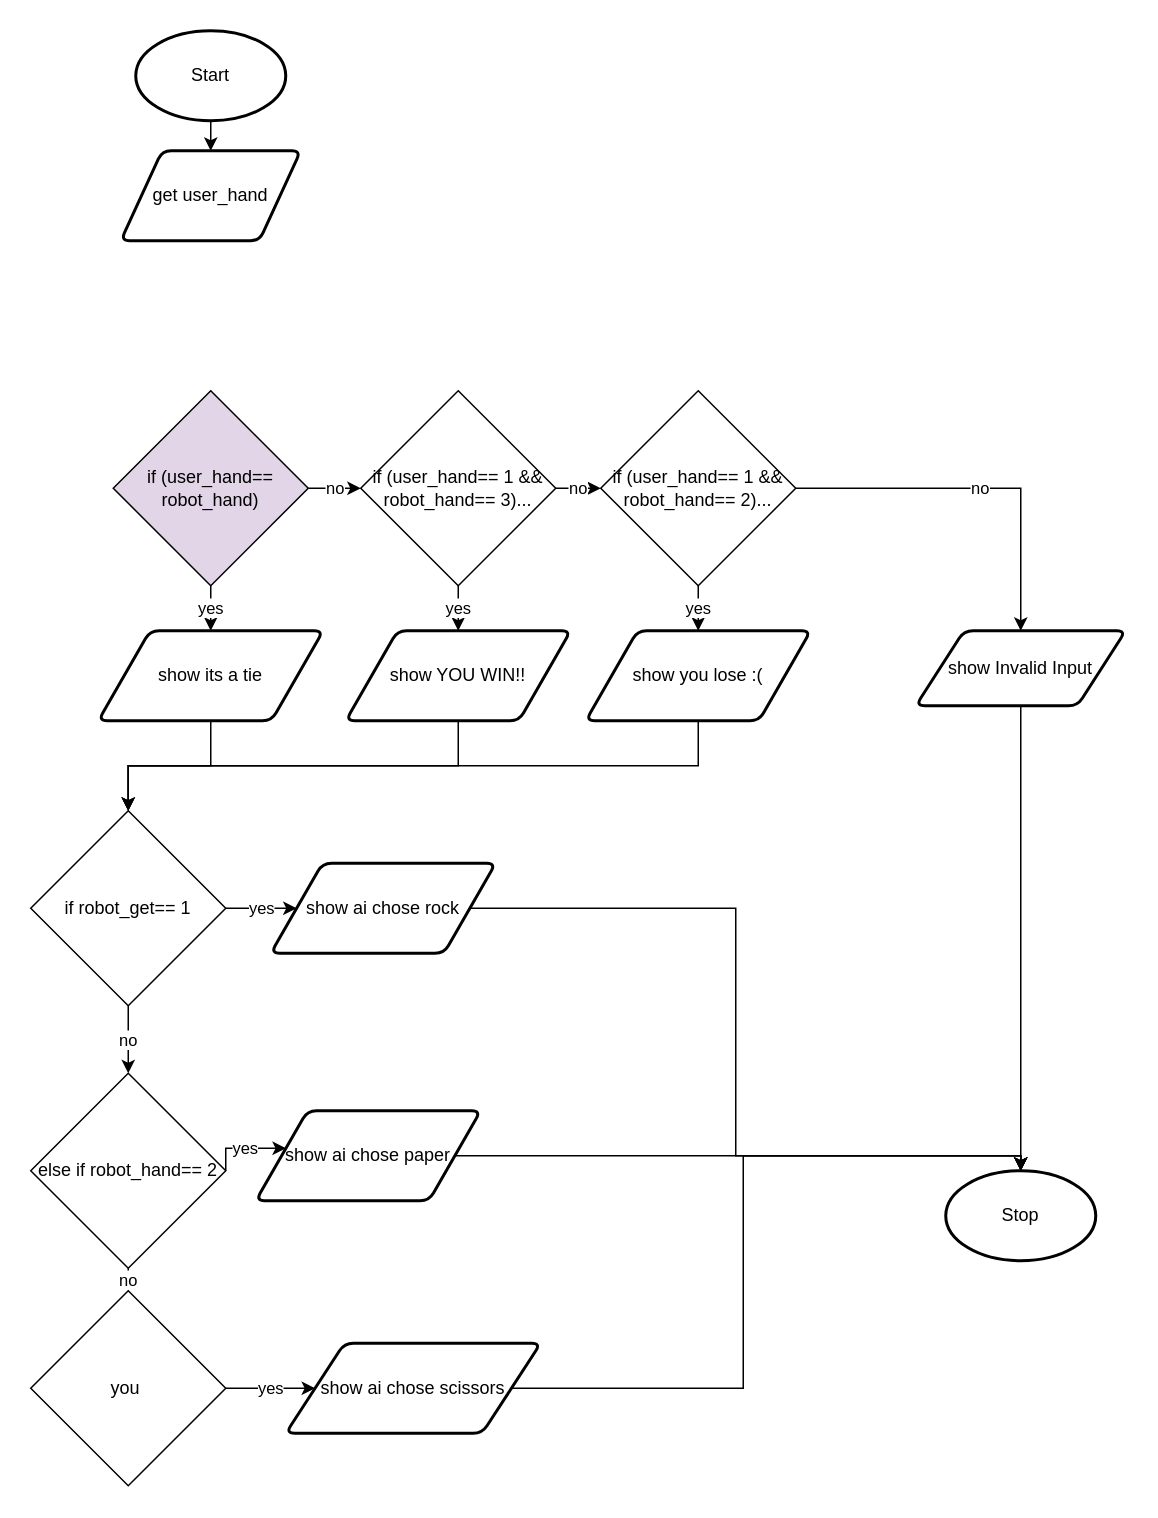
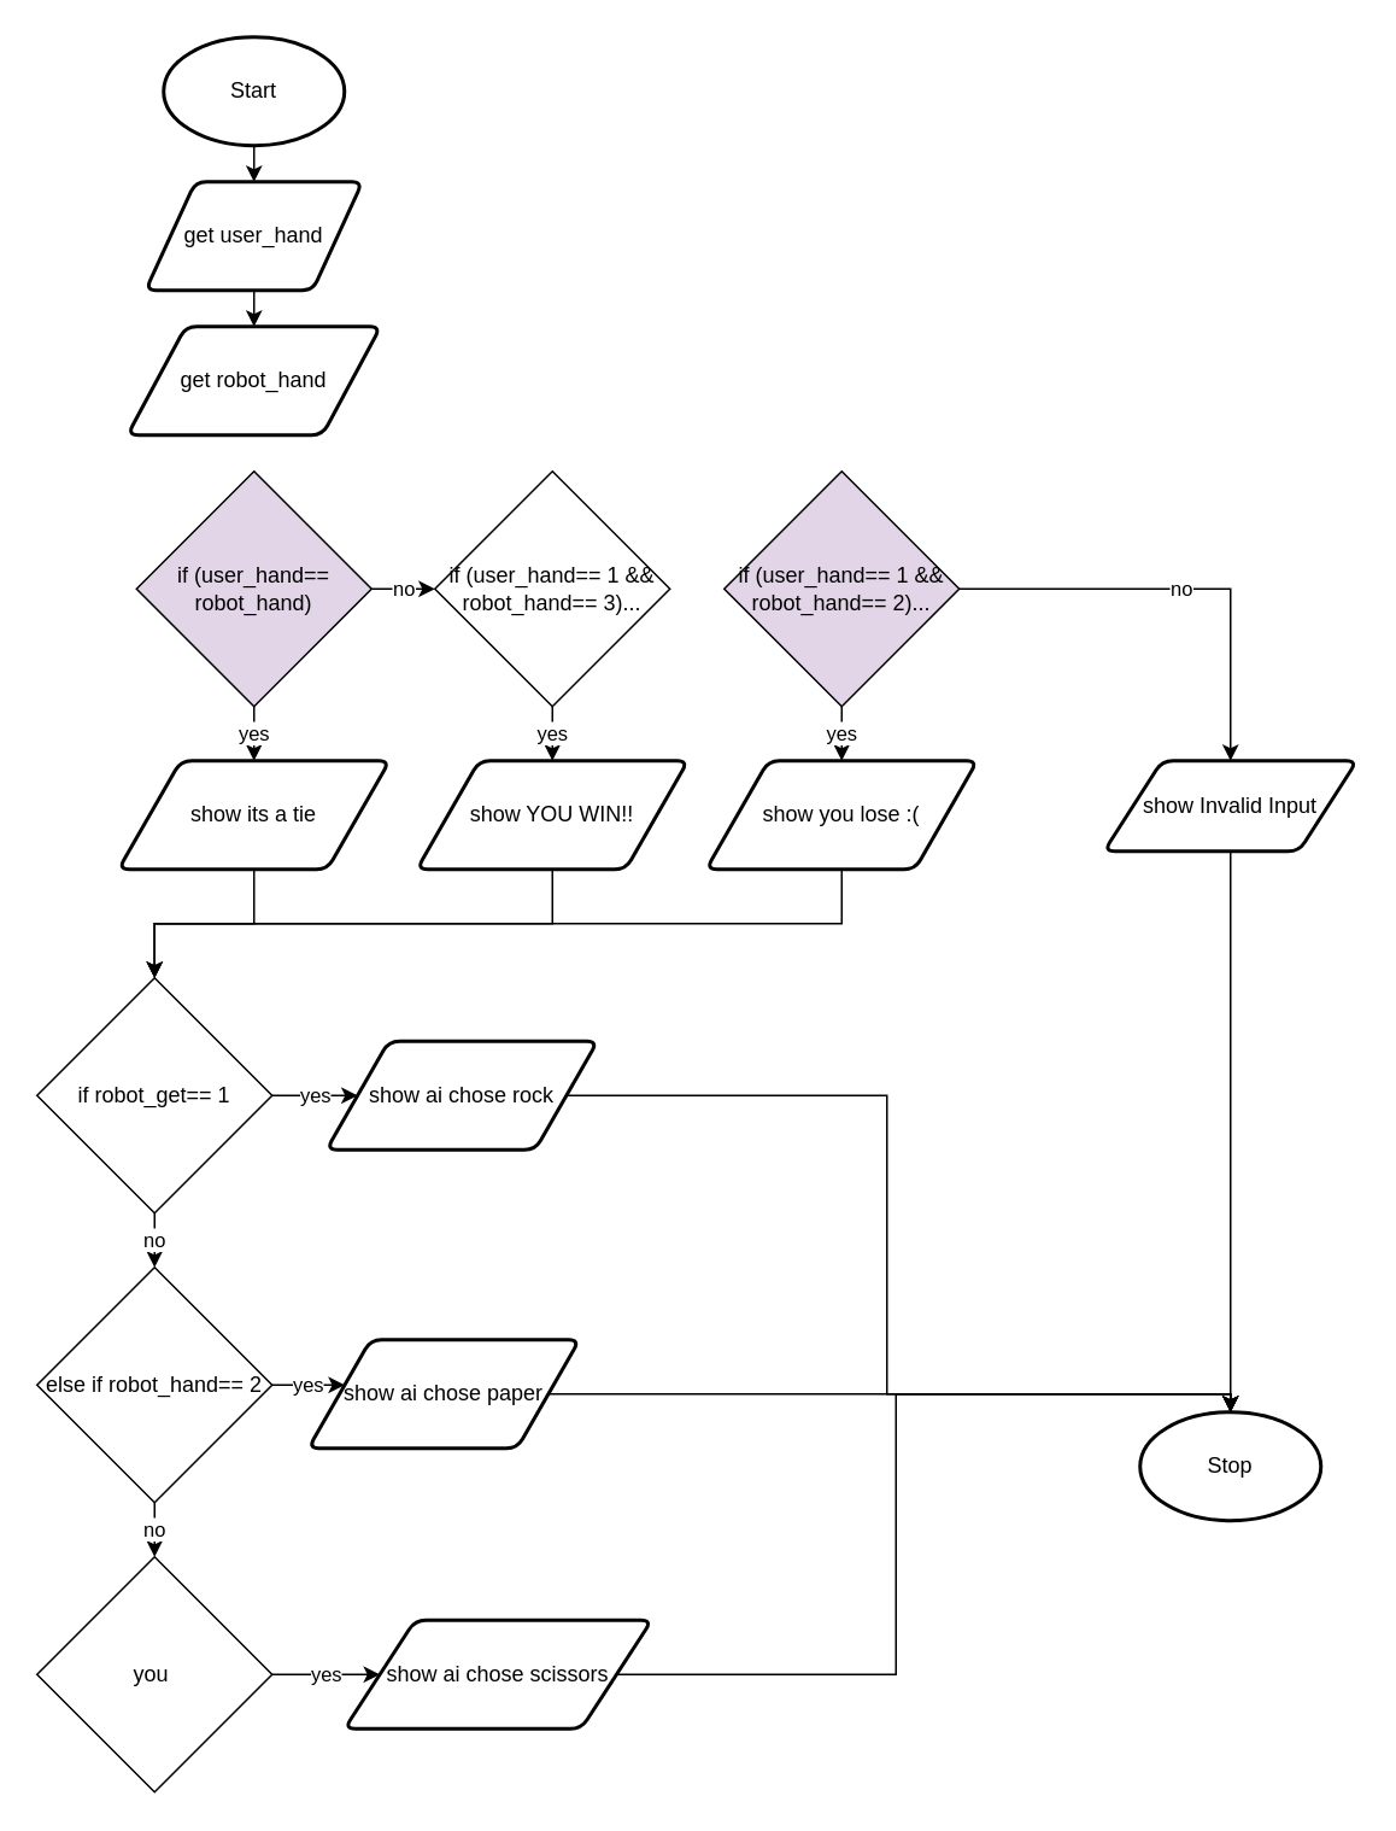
  <mxCell id="0" />
  <mxCell id="1" parent="0" />
  <mxCell id="2" style="edgeStyle=none;html=1;exitX=0.5;exitY=1;exitDx=0;exitDy=0;exitPerimeter=0;entryX=0.5;entryY=0;entryDx=0;entryDy=0;" parent="1" source="3" target="5" edge="1"><mxGeometry relative="1" as="geometry" /></mxCell>
  <mxCell id="3" value="Start" style="strokeWidth=2;html=1;shape=mxgraph.flowchart.start_1;whiteSpace=wrap;" parent="1" vertex="1"><mxGeometry x="90" y="20" width="100" height="60" as="geometry" /></mxCell>
+ <mxCell id="4" style="edgeStyle=none;html=1;exitX=0.5;exitY=1;exitDx=0;exitDy=0;entryX=0.5;entryY=0;entryDx=0;entryDy=0;" parent="1" source="5" target="7" edge="1"><mxGeometry relative="1" as="geometry" /></mxCell>
  <mxCell id="5" value="get user_hand" style="shape=parallelogram;html=1;strokeWidth=2;perimeter=parallelogramPerimeter;whiteSpace=wrap;rounded=1;arcSize=12;size=0.23;" parent="1" vertex="1"><mxGeometry x="80" y="100" width="120" height="60" as="geometry" /></mxCell>
  <mxCell id="6" value="Stop" style="strokeWidth=2;html=1;shape=mxgraph.flowchart.start_1;whiteSpace=wrap;" parent="1" vertex="1"><mxGeometry x="630" y="780" width="100" height="60" as="geometry" /></mxCell>
+ <mxCell id="7" value="get robot_hand" style="shape=parallelogram;html=1;strokeWidth=2;perimeter=parallelogramPerimeter;whiteSpace=wrap;rounded=1;arcSize=12;size=0.23;" parent="1" vertex="1"><mxGeometry x="70" y="180" width="140" height="60" as="geometry" /></mxCell>
  <mxCell id="8" value="no" style="edgeStyle=none;html=1;exitX=1;exitY=0.5;exitDx=0;exitDy=0;entryX=0;entryY=0.5;entryDx=0;entryDy=0;" parent="1" source="10" target="13" edge="1"><mxGeometry relative="1" as="geometry" /></mxCell>
  <mxCell id="9" value="yes" style="edgeStyle=none;html=1;exitX=0.5;exitY=1;exitDx=0;exitDy=0;entryX=0.5;entryY=0;entryDx=0;entryDy=0;" parent="1" source="10" target="15" edge="1"><mxGeometry relative="1" as="geometry" /></mxCell>
  <mxCell id="10" value="if (user_hand== robot_hand)" style="rhombus;whiteSpace=wrap;html=1;fillColor=#e1d5e7;" parent="1" vertex="1"><mxGeometry x="75" y="260" width="130" height="130" as="geometry" /></mxCell>
- <mxCell id="11" value="no" style="edgeStyle=none;html=1;exitX=1;exitY=0.5;exitDx=0;exitDy=0;entryX=0;entryY=0.5;entryDx=0;entryDy=0;" parent="1" source="13" target="23" edge="1"><mxGeometry relative="1" as="geometry" /></mxCell>
  <mxCell id="12" value="yes" style="edgeStyle=none;html=1;exitX=0.5;exitY=1;exitDx=0;exitDy=0;entryX=0.5;entryY=0;entryDx=0;entryDy=0;" parent="1" source="13" target="25" edge="1"><mxGeometry relative="1" as="geometry" /></mxCell>
  <mxCell id="13" value="if (user_hand== 1 &amp;amp;&amp;amp; robot_hand== 3)..." style="rhombus;whiteSpace=wrap;html=1;" parent="1" vertex="1"><mxGeometry x="240" y="260" width="130" height="130" as="geometry" /></mxCell>
  <mxCell id="14" style="edgeStyle=orthogonalEdgeStyle;shape=connector;rounded=0;html=1;exitX=0.5;exitY=1;exitDx=0;exitDy=0;entryX=0.5;entryY=0;entryDx=0;entryDy=0;labelBackgroundColor=default;fontFamily=Helvetica;fontSize=11;fontColor=default;endArrow=classic;strokeColor=default;" edge="1" parent="1" source="15" target="20"><mxGeometry relative="1" as="geometry" /></mxCell>
  <mxCell id="15" value="show its a tie" style="shape=parallelogram;html=1;strokeWidth=2;perimeter=parallelogramPerimeter;whiteSpace=wrap;rounded=1;arcSize=12;size=0.23;" parent="1" vertex="1"><mxGeometry x="65" y="420" width="150" height="60" as="geometry" /></mxCell>
  <mxCell id="16" style="edgeStyle=none;html=1;exitX=0.5;exitY=1;exitDx=0;exitDy=0;entryX=0.5;entryY=0;entryDx=0;entryDy=0;entryPerimeter=0;" parent="1" source="17" target="6" edge="1"><mxGeometry relative="1" as="geometry" /></mxCell>
  <mxCell id="17" value="show Invalid Input" style="shape=parallelogram;html=1;strokeWidth=2;perimeter=parallelogramPerimeter;whiteSpace=wrap;rounded=1;arcSize=12;size=0.23;" parent="1" vertex="1"><mxGeometry x="610" y="420" width="140" height="50" as="geometry" /></mxCell>
  <mxCell id="18" value="no" style="edgeStyle=orthogonalEdgeStyle;shape=connector;rounded=0;html=1;exitX=0.5;exitY=1;exitDx=0;exitDy=0;entryX=0.5;entryY=0;entryDx=0;entryDy=0;labelBackgroundColor=default;fontFamily=Helvetica;fontSize=11;fontColor=default;endArrow=classic;strokeColor=default;" edge="1" parent="1" source="20" target="30"><mxGeometry relative="1" as="geometry" /></mxCell>
  <mxCell id="19" value="yes" style="edgeStyle=orthogonalEdgeStyle;shape=connector;rounded=0;html=1;exitX=1;exitY=0.5;exitDx=0;exitDy=0;labelBackgroundColor=default;fontFamily=Helvetica;fontSize=11;fontColor=default;endArrow=classic;strokeColor=default;" edge="1" parent="1" source="20" target="34"><mxGeometry relative="1" as="geometry" /></mxCell>
  <mxCell id="20" value="if robot_get== 1" style="rhombus;whiteSpace=wrap;html=1;" parent="1" vertex="1"><mxGeometry x="20" y="540" width="130" height="130" as="geometry" /></mxCell>
  <mxCell id="21" value="yes" style="edgeStyle=none;html=1;exitX=0.5;exitY=1;exitDx=0;exitDy=0;entryX=0.5;entryY=0;entryDx=0;entryDy=0;" parent="1" source="23" target="27" edge="1"><mxGeometry relative="1" as="geometry" /></mxCell>
  <mxCell id="22" value="no" style="edgeStyle=none;html=1;exitX=1;exitY=0.5;exitDx=0;exitDy=0;entryX=0.5;entryY=0;entryDx=0;entryDy=0;rounded=0;" parent="1" source="23" target="17" edge="1"><mxGeometry relative="1" as="geometry"><Array as="points"><mxPoint x="680" y="325" /></Array></mxGeometry></mxCell>
- <mxCell id="23" value="if (user_hand== 1 &amp;amp;&amp;amp; robot_hand== 2)..." style="rhombus;whiteSpace=wrap;html=1;" parent="1" vertex="1"><mxGeometry x="400" y="260" width="130" height="130" as="geometry" /></mxCell>
+ <mxCell id="23" value="if (user_hand== 1 &amp;amp;&amp;amp; robot_hand== 2)..." style="rhombus;whiteSpace=wrap;html=1;fillColor=#e1d5e7;" parent="1" vertex="1"><mxGeometry x="400" y="260" width="130" height="130" as="geometry" /></mxCell>
  <mxCell id="24" style="edgeStyle=orthogonalEdgeStyle;shape=connector;rounded=0;html=1;exitX=0.5;exitY=1;exitDx=0;exitDy=0;entryX=0.5;entryY=0;entryDx=0;entryDy=0;labelBackgroundColor=default;fontFamily=Helvetica;fontSize=11;fontColor=default;endArrow=classic;strokeColor=default;" edge="1" parent="1" source="25" target="20"><mxGeometry relative="1" as="geometry" /></mxCell>
  <mxCell id="25" value="show YOU WIN!!" style="shape=parallelogram;html=1;strokeWidth=2;perimeter=parallelogramPerimeter;whiteSpace=wrap;rounded=1;arcSize=12;size=0.23;" parent="1" vertex="1"><mxGeometry x="230" y="420" width="150" height="60" as="geometry" /></mxCell>
  <mxCell id="26" style="edgeStyle=orthogonalEdgeStyle;shape=connector;rounded=0;html=1;exitX=0.5;exitY=1;exitDx=0;exitDy=0;labelBackgroundColor=default;fontFamily=Helvetica;fontSize=11;fontColor=default;endArrow=classic;strokeColor=default;" edge="1" parent="1" source="27" target="20"><mxGeometry relative="1" as="geometry" /></mxCell>
  <mxCell id="27" value="show you lose :(" style="shape=parallelogram;html=1;strokeWidth=2;perimeter=parallelogramPerimeter;whiteSpace=wrap;rounded=1;arcSize=12;size=0.23;" parent="1" vertex="1"><mxGeometry x="390" y="420" width="150" height="60" as="geometry" /></mxCell>
  <mxCell id="28" value="no" style="edgeStyle=orthogonalEdgeStyle;shape=connector;rounded=0;html=1;exitX=0.5;exitY=1;exitDx=0;exitDy=0;entryX=0.5;entryY=0;entryDx=0;entryDy=0;labelBackgroundColor=default;fontFamily=Helvetica;fontSize=11;fontColor=default;endArrow=classic;strokeColor=default;" edge="1" parent="1" source="30" target="32"><mxGeometry relative="1" as="geometry" /></mxCell>
  <mxCell id="29" value="yes" style="edgeStyle=orthogonalEdgeStyle;shape=connector;rounded=0;html=1;exitX=1;exitY=0.5;exitDx=0;exitDy=0;labelBackgroundColor=default;fontFamily=Helvetica;fontSize=11;fontColor=default;endArrow=classic;strokeColor=default;" edge="1" parent="1" source="30" target="36"><mxGeometry relative="1" as="geometry"><Array as="points"><mxPoint x="180" y="765" /><mxPoint x="180" y="765" /></Array></mxGeometry></mxCell>
- <mxCell id="30" value="else if robot_hand== 2" style="rhombus;whiteSpace=wrap;html=1;" parent="1" vertex="1"><mxGeometry x="20" y="715" width="130" height="130" as="geometry" /></mxCell>
+ <mxCell id="30" value="else if robot_hand== 2" style="rhombus;whiteSpace=wrap;html=1;" parent="1" vertex="1"><mxGeometry x="20" y="700" width="130" height="130" as="geometry" /></mxCell>
  <mxCell id="31" value="yes" style="edgeStyle=orthogonalEdgeStyle;shape=connector;rounded=0;html=1;exitX=1;exitY=0.5;exitDx=0;exitDy=0;entryX=0;entryY=0.5;entryDx=0;entryDy=0;labelBackgroundColor=default;fontFamily=Helvetica;fontSize=11;fontColor=default;endArrow=classic;strokeColor=default;" edge="1" parent="1" source="32" target="38"><mxGeometry relative="1" as="geometry" /></mxCell>
  <mxCell id="32" value="you&amp;nbsp;" style="rhombus;whiteSpace=wrap;html=1;" parent="1" vertex="1"><mxGeometry x="20" y="860" width="130" height="130" as="geometry" /></mxCell>
  <mxCell id="33" style="edgeStyle=orthogonalEdgeStyle;shape=connector;rounded=0;html=1;exitX=1;exitY=0.5;exitDx=0;exitDy=0;labelBackgroundColor=default;fontFamily=Helvetica;fontSize=11;fontColor=default;endArrow=classic;strokeColor=default;" edge="1" parent="1" source="34"><mxGeometry relative="1" as="geometry"><mxPoint x="680" y="780" as="targetPoint" /><Array as="points"><mxPoint x="490" y="605" /><mxPoint x="490" y="770" /><mxPoint x="680" y="770" /></Array></mxGeometry></mxCell>
  <mxCell id="34" value="show ai chose rock" style="shape=parallelogram;html=1;strokeWidth=2;perimeter=parallelogramPerimeter;whiteSpace=wrap;rounded=1;arcSize=12;size=0.23;" parent="1" vertex="1"><mxGeometry x="180" y="575" width="150" height="60" as="geometry" /></mxCell>
  <mxCell id="35" style="edgeStyle=orthogonalEdgeStyle;shape=connector;rounded=0;html=1;exitX=1;exitY=0.5;exitDx=0;exitDy=0;entryX=0.5;entryY=0;entryDx=0;entryDy=0;entryPerimeter=0;labelBackgroundColor=default;fontFamily=Helvetica;fontSize=11;fontColor=default;endArrow=classic;strokeColor=default;" edge="1" parent="1" source="36" target="6"><mxGeometry relative="1" as="geometry" /></mxCell>
  <mxCell id="36" value="show ai chose paper" style="shape=parallelogram;html=1;strokeWidth=2;perimeter=parallelogramPerimeter;whiteSpace=wrap;rounded=1;arcSize=12;size=0.23;" parent="1" vertex="1"><mxGeometry x="170" y="740" width="150" height="60" as="geometry" /></mxCell>
  <mxCell id="37" style="edgeStyle=orthogonalEdgeStyle;shape=connector;rounded=0;html=1;exitX=1;exitY=0.5;exitDx=0;exitDy=0;entryX=0.5;entryY=0;entryDx=0;entryDy=0;entryPerimeter=0;labelBackgroundColor=default;fontFamily=Helvetica;fontSize=11;fontColor=default;endArrow=classic;strokeColor=default;" edge="1" parent="1" source="38" target="6"><mxGeometry relative="1" as="geometry" /></mxCell>
  <mxCell id="38" value="show ai chose scissors" style="shape=parallelogram;html=1;strokeWidth=2;perimeter=parallelogramPerimeter;whiteSpace=wrap;rounded=1;arcSize=12;size=0.23;" parent="1" vertex="1"><mxGeometry x="190" y="895" width="170" height="60" as="geometry" /></mxCell>
